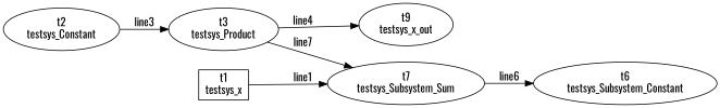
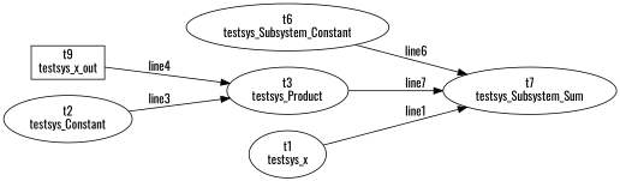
  digraph {
    fontname=Oswald
    rankdir=LR
    node [fontname=Oswald]
    edge [fontname=Oswald]
    n1 [label="t6\ntestsys_Subsystem_Constant"]
    n2 [label="t7\ntestsys_Subsystem_Sum"]
    n3 [label="t3\ntestsys_Product"]
-   n4 [label="t9\ntestsys_x_out" shape=ellipse]
-   n5 [label="t1\ntestsys_x" shape=box]
+   n4 [label="t9\ntestsys_x_out" shape=box]
+   n5 [label="t1\ntestsys_x" shape=ellipse]
    n6 [label="t2\ntestsys_Constant"]
    subgraph sub_1 {
      label=testsys_Subsystem
      n1
      n2
    }
-   n2 -> n1 [label=line6]
+   n1 -> n2 [label=line6]
    n3 -> n2 [label=line7]
-   n3 -> n4 [label=line4]
+   n4 -> n3 [label=line4]
    n5 -> n2 [label=line1]
    n6 -> n3 [label=line3]
  }
